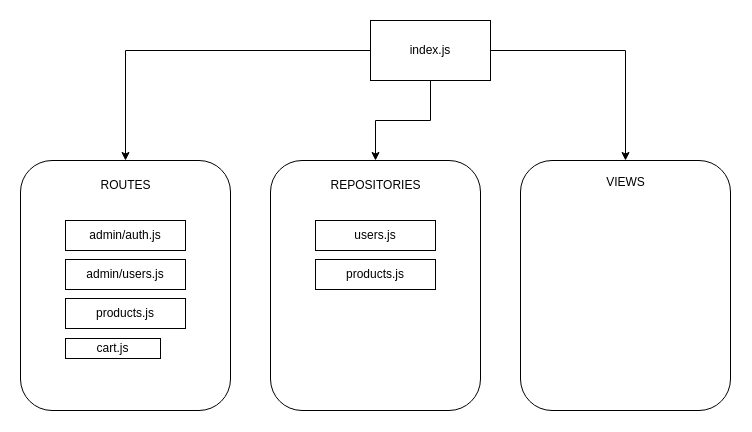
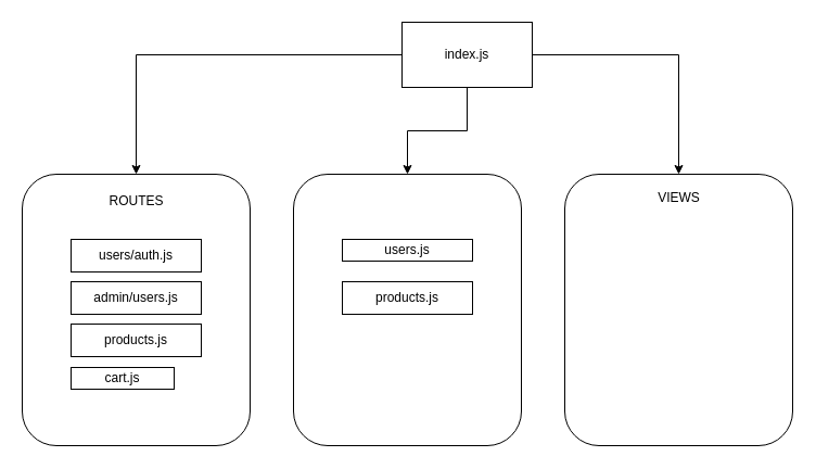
  <mxCell id="0" />
  <mxCell id="1" parent="0" />
  <mxCell id="2" style="edgeStyle=orthogonalEdgeStyle;rounded=0;orthogonalLoop=1;jettySize=auto;html=1;entryX=0.5;entryY=0;entryDx=0;entryDy=0;" edge="1" parent="1" source="5" target="8"><mxGeometry relative="1" as="geometry" /></mxCell>
  <mxCell id="3" style="edgeStyle=orthogonalEdgeStyle;rounded=0;orthogonalLoop=1;jettySize=auto;html=1;entryX=0.5;entryY=0;entryDx=0;entryDy=0;" edge="1" parent="1" source="5" target="6"><mxGeometry relative="1" as="geometry" /></mxCell>
  <mxCell id="4" style="edgeStyle=orthogonalEdgeStyle;rounded=0;orthogonalLoop=1;jettySize=auto;html=1;entryX=0.5;entryY=0;entryDx=0;entryDy=0;" edge="1" parent="1" source="5" target="10"><mxGeometry relative="1" as="geometry" /></mxCell>
  <mxCell id="5" value="index.js" style="rounded=0;whiteSpace=wrap;html=1;" vertex="1" parent="1"><mxGeometry x="370" y="20" width="120" height="60" as="geometry" /></mxCell>
  <mxCell id="6" value="" style="rounded=1;whiteSpace=wrap;html=1;" vertex="1" parent="1"><mxGeometry x="270" y="160" width="210" height="250" as="geometry" /></mxCell>
- <mxCell id="7" value="REPOSITORIES" style="text;html=1;align=center;verticalAlign=middle;resizable=0;points=[];autosize=1;strokeColor=none;fillColor=none;" vertex="1" parent="1"><mxGeometry x="320" y="170" width="110" height="30" as="geometry" /></mxCell>
  <mxCell id="8" value="" style="rounded=1;whiteSpace=wrap;html=1;" vertex="1" parent="1"><mxGeometry x="20" y="160" width="210" height="250" as="geometry" /></mxCell>
  <mxCell id="9" value="ROUTES" style="text;html=1;align=center;verticalAlign=middle;resizable=0;points=[];autosize=1;strokeColor=none;fillColor=none;" vertex="1" parent="1"><mxGeometry x="90" y="170" width="70" height="30" as="geometry" /></mxCell>
  <mxCell id="10" value="" style="rounded=1;whiteSpace=wrap;html=1;" vertex="1" parent="1"><mxGeometry x="520" y="160" width="210" height="250" as="geometry" /></mxCell>
  <mxCell id="11" value="VIEWS" style="text;html=1;align=center;verticalAlign=middle;resizable=0;points=[];autosize=1;strokeColor=none;fillColor=none;" vertex="1" parent="1"><mxGeometry x="595" y="167" width="60" height="30" as="geometry" /></mxCell>
- <mxCell id="12" value="admin/auth.js" style="rounded=0;whiteSpace=wrap;html=1;" vertex="1" parent="1"><mxGeometry x="65" y="220" width="120" height="30" as="geometry" /></mxCell>
+ <mxCell id="12" value="users/auth.js" style="rounded=0;whiteSpace=wrap;html=1;" vertex="1" parent="1"><mxGeometry x="65" y="220" width="120" height="30" as="geometry" /></mxCell>
  <mxCell id="13" value="admin/users.js" style="rounded=0;whiteSpace=wrap;html=1;" vertex="1" parent="1"><mxGeometry x="65" y="259" width="120" height="30" as="geometry" /></mxCell>
  <mxCell id="14" value="products.js" style="rounded=0;whiteSpace=wrap;html=1;" vertex="1" parent="1"><mxGeometry x="65" y="298" width="120" height="30" as="geometry" /></mxCell>
  <mxCell id="15" value="cart.js" style="rounded=0;whiteSpace=wrap;html=1;" vertex="1" parent="1"><mxGeometry x="65" y="338" width="95" height="20" as="geometry" /></mxCell>
- <mxCell id="16" value="users.js" style="rounded=0;whiteSpace=wrap;html=1;" vertex="1" parent="1"><mxGeometry x="315" y="220" width="120" height="30" as="geometry" /></mxCell>
+ <mxCell id="16" value="users.js" style="rounded=0;whiteSpace=wrap;html=1;" vertex="1" parent="1"><mxGeometry x="315" y="220" width="120" height="20" as="geometry" /></mxCell>
  <mxCell id="17" value="products.js" style="rounded=0;whiteSpace=wrap;html=1;" vertex="1" parent="1"><mxGeometry x="315" y="259" width="120" height="30" as="geometry" /></mxCell>
